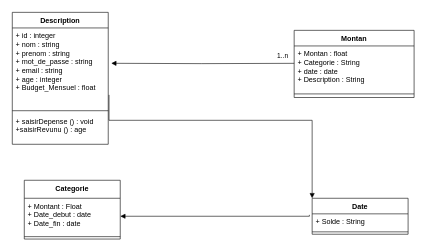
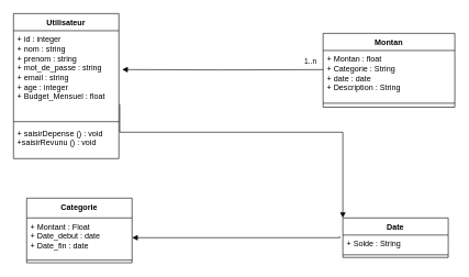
  <mxCell id="0" />
  <mxCell id="1" parent="0" />
- <mxCell id="2" value="Description" style="swimlane;fontStyle=1;align=center;verticalAlign=top;childLayout=stackLayout;horizontal=1;startSize=26;horizontalStack=0;resizeParent=1;resizeParentMax=0;resizeLast=0;collapsible=1;marginBottom=0;whiteSpace=wrap;html=1;" vertex="1" parent="1"><mxGeometry x="20" y="20" width="160" height="220" as="geometry" /></mxCell>
+ <mxCell id="2" value="Utilisateur" style="swimlane;fontStyle=1;align=center;verticalAlign=top;childLayout=stackLayout;horizontal=1;startSize=26;horizontalStack=0;resizeParent=1;resizeParentMax=0;resizeLast=0;collapsible=1;marginBottom=0;whiteSpace=wrap;html=1;" vertex="1" parent="1"><mxGeometry x="20" y="20" width="160" height="220" as="geometry" /></mxCell>
  <mxCell id="3" value="+ id : integer&lt;br&gt;+ nom : string&lt;br&gt;+ prenom : string&amp;nbsp;&lt;br&gt;+ mot_de_passe : string&lt;br&gt;+ email : string&amp;nbsp;&lt;br&gt;+ age : integer&amp;nbsp;&lt;br&gt;+ Budget_Mensuel : float&amp;nbsp;&amp;nbsp;" style="text;strokeColor=none;fillColor=none;align=left;verticalAlign=top;spacingLeft=4;spacingRight=4;overflow=hidden;rotatable=0;points=[[0,0.5],[1,0.5]];portConstraint=eastwest;whiteSpace=wrap;html=1;" vertex="1" parent="2"><mxGeometry y="26" width="160" height="134" as="geometry" /></mxCell>
  <mxCell id="4" value="" style="line;strokeWidth=1;fillColor=none;align=left;verticalAlign=middle;spacingTop=-1;spacingLeft=3;spacingRight=3;rotatable=0;labelPosition=right;points=[];portConstraint=eastwest;strokeColor=inherit;" vertex="1" parent="2"><mxGeometry y="160" width="160" height="8" as="geometry" /></mxCell>
- <mxCell id="5" value="+ saisirDepense () : void&lt;br&gt;+saisirRevunu () : age" style="text;strokeColor=none;fillColor=none;align=left;verticalAlign=top;spacingLeft=4;spacingRight=4;overflow=hidden;rotatable=0;points=[[0,0.5],[1,0.5]];portConstraint=eastwest;whiteSpace=wrap;html=1;" vertex="1" parent="2"><mxGeometry y="168" width="160" height="52" as="geometry" /></mxCell>
+ <mxCell id="5" value="+ saisirDepense () : void&lt;br&gt;+saisirRevunu () : void" style="text;strokeColor=none;fillColor=none;align=left;verticalAlign=top;spacingLeft=4;spacingRight=4;overflow=hidden;rotatable=0;points=[[0,0.5],[1,0.5]];portConstraint=eastwest;whiteSpace=wrap;html=1;" vertex="1" parent="2"><mxGeometry y="168" width="160" height="52" as="geometry" /></mxCell>
  <mxCell id="6" value="Montan" style="swimlane;fontStyle=1;align=center;verticalAlign=top;childLayout=stackLayout;horizontal=1;startSize=26;horizontalStack=0;resizeParent=1;resizeParentMax=0;resizeLast=0;collapsible=1;marginBottom=0;whiteSpace=wrap;html=1;" vertex="1" parent="1"><mxGeometry x="490" y="50" width="200" height="112" as="geometry" /></mxCell>
  <mxCell id="7" value="+ Montan : float&lt;br&gt;+ Categorie : String&lt;br&gt;+ date : date&amp;nbsp;&lt;br&gt;+ Description : String&amp;nbsp;" style="text;strokeColor=none;fillColor=none;align=left;verticalAlign=top;spacingLeft=4;spacingRight=4;overflow=hidden;rotatable=0;points=[[0,0.5],[1,0.5]];portConstraint=eastwest;whiteSpace=wrap;html=1;" vertex="1" parent="6"><mxGeometry y="26" width="200" height="74" as="geometry" /></mxCell>
  <mxCell id="8" value="" style="line;strokeWidth=1;fillColor=none;align=left;verticalAlign=middle;spacingTop=-1;spacingLeft=3;spacingRight=3;rotatable=0;labelPosition=right;points=[];portConstraint=eastwest;strokeColor=inherit;" vertex="1" parent="6"><mxGeometry y="100" width="200" height="12" as="geometry" /></mxCell>
  <mxCell id="9" value="Categorie" style="swimlane;fontStyle=1;align=center;verticalAlign=top;childLayout=stackLayout;horizontal=1;startSize=30;horizontalStack=0;resizeParent=1;resizeParentMax=0;resizeLast=0;collapsible=1;marginBottom=0;whiteSpace=wrap;html=1;" vertex="1" parent="1"><mxGeometry x="40" y="300" width="160" height="98" as="geometry" /></mxCell>
  <mxCell id="10" value="+ Montant : Float&lt;br&gt;+ Date_debut : date&lt;br&gt;+ Date_fin : date" style="text;strokeColor=none;fillColor=none;align=left;verticalAlign=top;spacingLeft=4;spacingRight=4;overflow=hidden;rotatable=0;points=[[0,0.5],[1,0.5]];portConstraint=eastwest;whiteSpace=wrap;html=1;" vertex="1" parent="9"><mxGeometry y="30" width="160" height="60" as="geometry" /></mxCell>
  <mxCell id="11" value="" style="line;strokeWidth=1;fillColor=none;align=left;verticalAlign=middle;spacingTop=-1;spacingLeft=3;spacingRight=3;rotatable=0;labelPosition=right;points=[];portConstraint=eastwest;strokeColor=inherit;" vertex="1" parent="9"><mxGeometry y="90" width="160" height="8" as="geometry" /></mxCell>
  <mxCell id="12" value="Date" style="swimlane;fontStyle=1;align=center;verticalAlign=top;childLayout=stackLayout;horizontal=1;startSize=26;horizontalStack=0;resizeParent=1;resizeParentMax=0;resizeLast=0;collapsible=1;marginBottom=0;whiteSpace=wrap;html=1;" vertex="1" parent="1"><mxGeometry x="520" y="330" width="160" height="60" as="geometry" /></mxCell>
  <mxCell id="13" value="+ Solde : String&amp;nbsp;&amp;nbsp;" style="text;strokeColor=none;fillColor=none;align=left;verticalAlign=top;spacingLeft=4;spacingRight=4;overflow=hidden;rotatable=0;points=[[0,0.5],[1,0.5]];portConstraint=eastwest;whiteSpace=wrap;html=1;" vertex="1" parent="12"><mxGeometry y="26" width="160" height="26" as="geometry" /></mxCell>
  <mxCell id="14" value="" style="line;strokeWidth=1;fillColor=none;align=left;verticalAlign=middle;spacingTop=-1;spacingLeft=3;spacingRight=3;rotatable=0;labelPosition=right;points=[];portConstraint=eastwest;strokeColor=inherit;" vertex="1" parent="12"><mxGeometry y="52" width="160" height="8" as="geometry" /></mxCell>
  <mxCell id="15" value="" style="endArrow=block;endFill=1;html=1;edgeStyle=orthogonalEdgeStyle;align=left;verticalAlign=top;rounded=0;entryX=1.031;entryY=0.44;entryDx=0;entryDy=0;entryPerimeter=0;" edge="1" parent="1" target="3"><mxGeometry x="-1" relative="1" as="geometry"><mxPoint x="490" y="105" as="sourcePoint" /><mxPoint x="640" y="380" as="targetPoint" /></mxGeometry></mxCell>
  <mxCell id="16" value="1..n" style="edgeLabel;resizable=0;html=1;align=left;verticalAlign=bottom;" connectable="0" vertex="1" parent="15"><mxGeometry x="-1" relative="1" as="geometry"><mxPoint x="-30" y="-5" as="offset" /></mxGeometry></mxCell>
  <mxCell id="17" value="" style="endArrow=block;endFill=1;html=1;edgeStyle=orthogonalEdgeStyle;align=left;verticalAlign=top;rounded=0;exitX=-0.029;exitY=0.064;exitDx=0;exitDy=0;exitPerimeter=0;entryX=1;entryY=0.5;entryDx=0;entryDy=0;" edge="1" parent="1" source="13" target="10"><mxGeometry x="-1" relative="1" as="geometry"><mxPoint x="300" y="250" as="sourcePoint" /><mxPoint x="390" y="358" as="targetPoint" /><Array as="points"><mxPoint x="515" y="360" /></Array></mxGeometry></mxCell>
  <mxCell id="18" value="" style="endArrow=block;endFill=1;html=1;edgeStyle=orthogonalEdgeStyle;align=left;verticalAlign=top;rounded=0;exitX=1.008;exitY=0.833;exitDx=0;exitDy=0;exitPerimeter=0;entryX=0;entryY=0;entryDx=0;entryDy=0;" edge="1" parent="1" source="3" target="12"><mxGeometry x="-1" relative="1" as="geometry"><mxPoint x="300" y="250" as="sourcePoint" /><mxPoint x="460" y="250" as="targetPoint" /><Array as="points"><mxPoint x="181" y="200" /><mxPoint x="520" y="200" /></Array></mxGeometry></mxCell>
